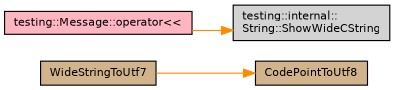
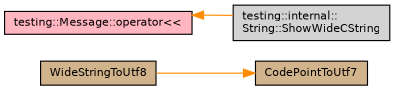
  digraph {
    rankdir=RL
    node [color=black fillcolor=tan fontname=Helvetica fontsize=10 shape=record style=filled]
    edge [color=darkorange dir=back fontname=Helvetica fontsize=10 labelfontname=Helvetica labelfontsize=10 style=solid]
-   n1 [fontcolor=black height=0.2 label=CodePointToUtf8 width=0.4]
-   n2 [height=0.2 label=WideStringToUtf7 width=0.4]
+   n1 [fontcolor=black height=0.2 label=CodePointToUtf7 width=0.4]
+   n2 [height=0.2 label=WideStringToUtf8 width=0.4]
    n3 [fillcolor=lightgrey height=0.2 label="testing::internal::\lString::ShowWideCString" width=0.4]
    n4 [fillcolor=lightpink height=0.2 label="testing::Message::operator\<\<" width=0.4]
    n1 -> n2
-   n3 -> n4
+   n4 -> n3
  }
